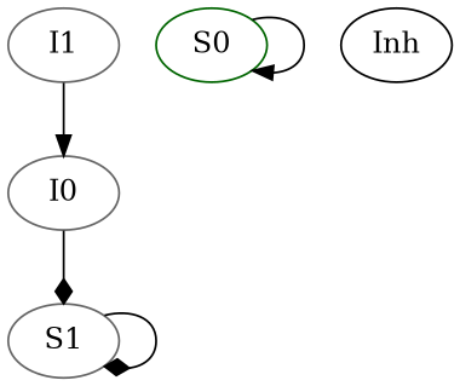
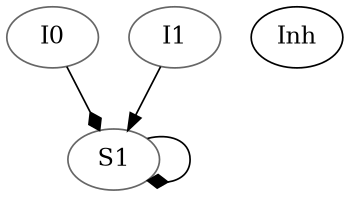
  digraph {
    node [color=gray40]
    edge [arrowhead=diamond]
    n1 [label=I0]
    n2 [label=S1]
-   n3 [color=darkgreen label=S0]
    n4 [label=I1]
    n5 [color=black label=Inh]
    n1 -> n2
    n2 -> n2
-   n3 -> n3 [arrowhead=normal]
-   n4 -> n1 [arrowhead=normal]
+   n4 -> n2 [arrowhead=normal]
  }
